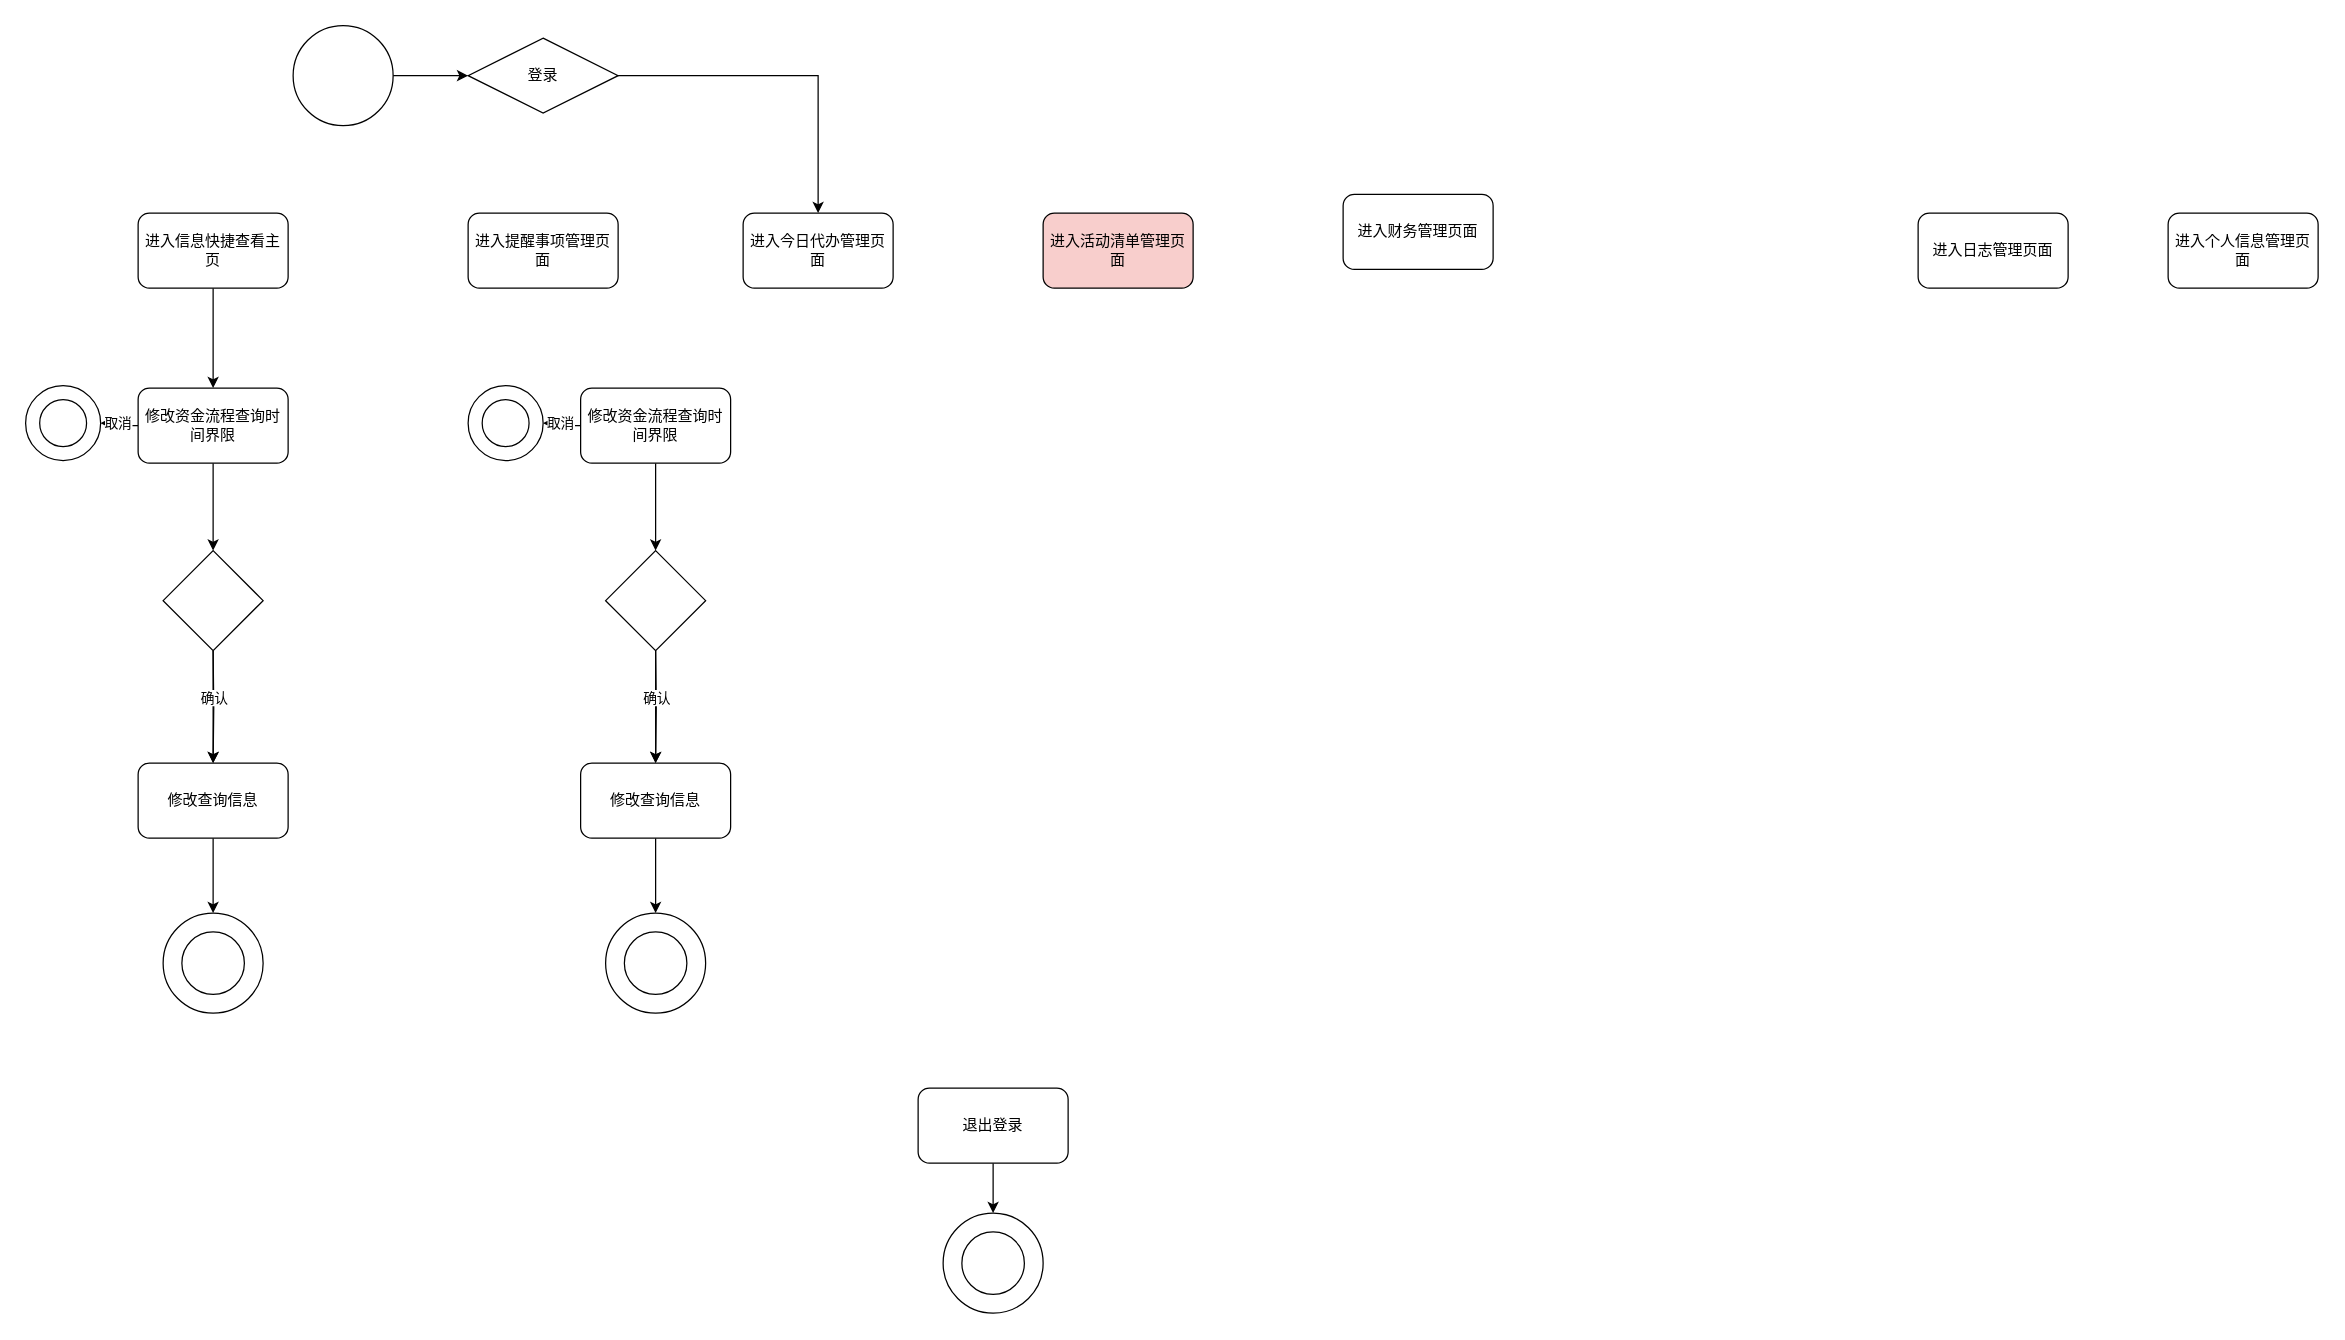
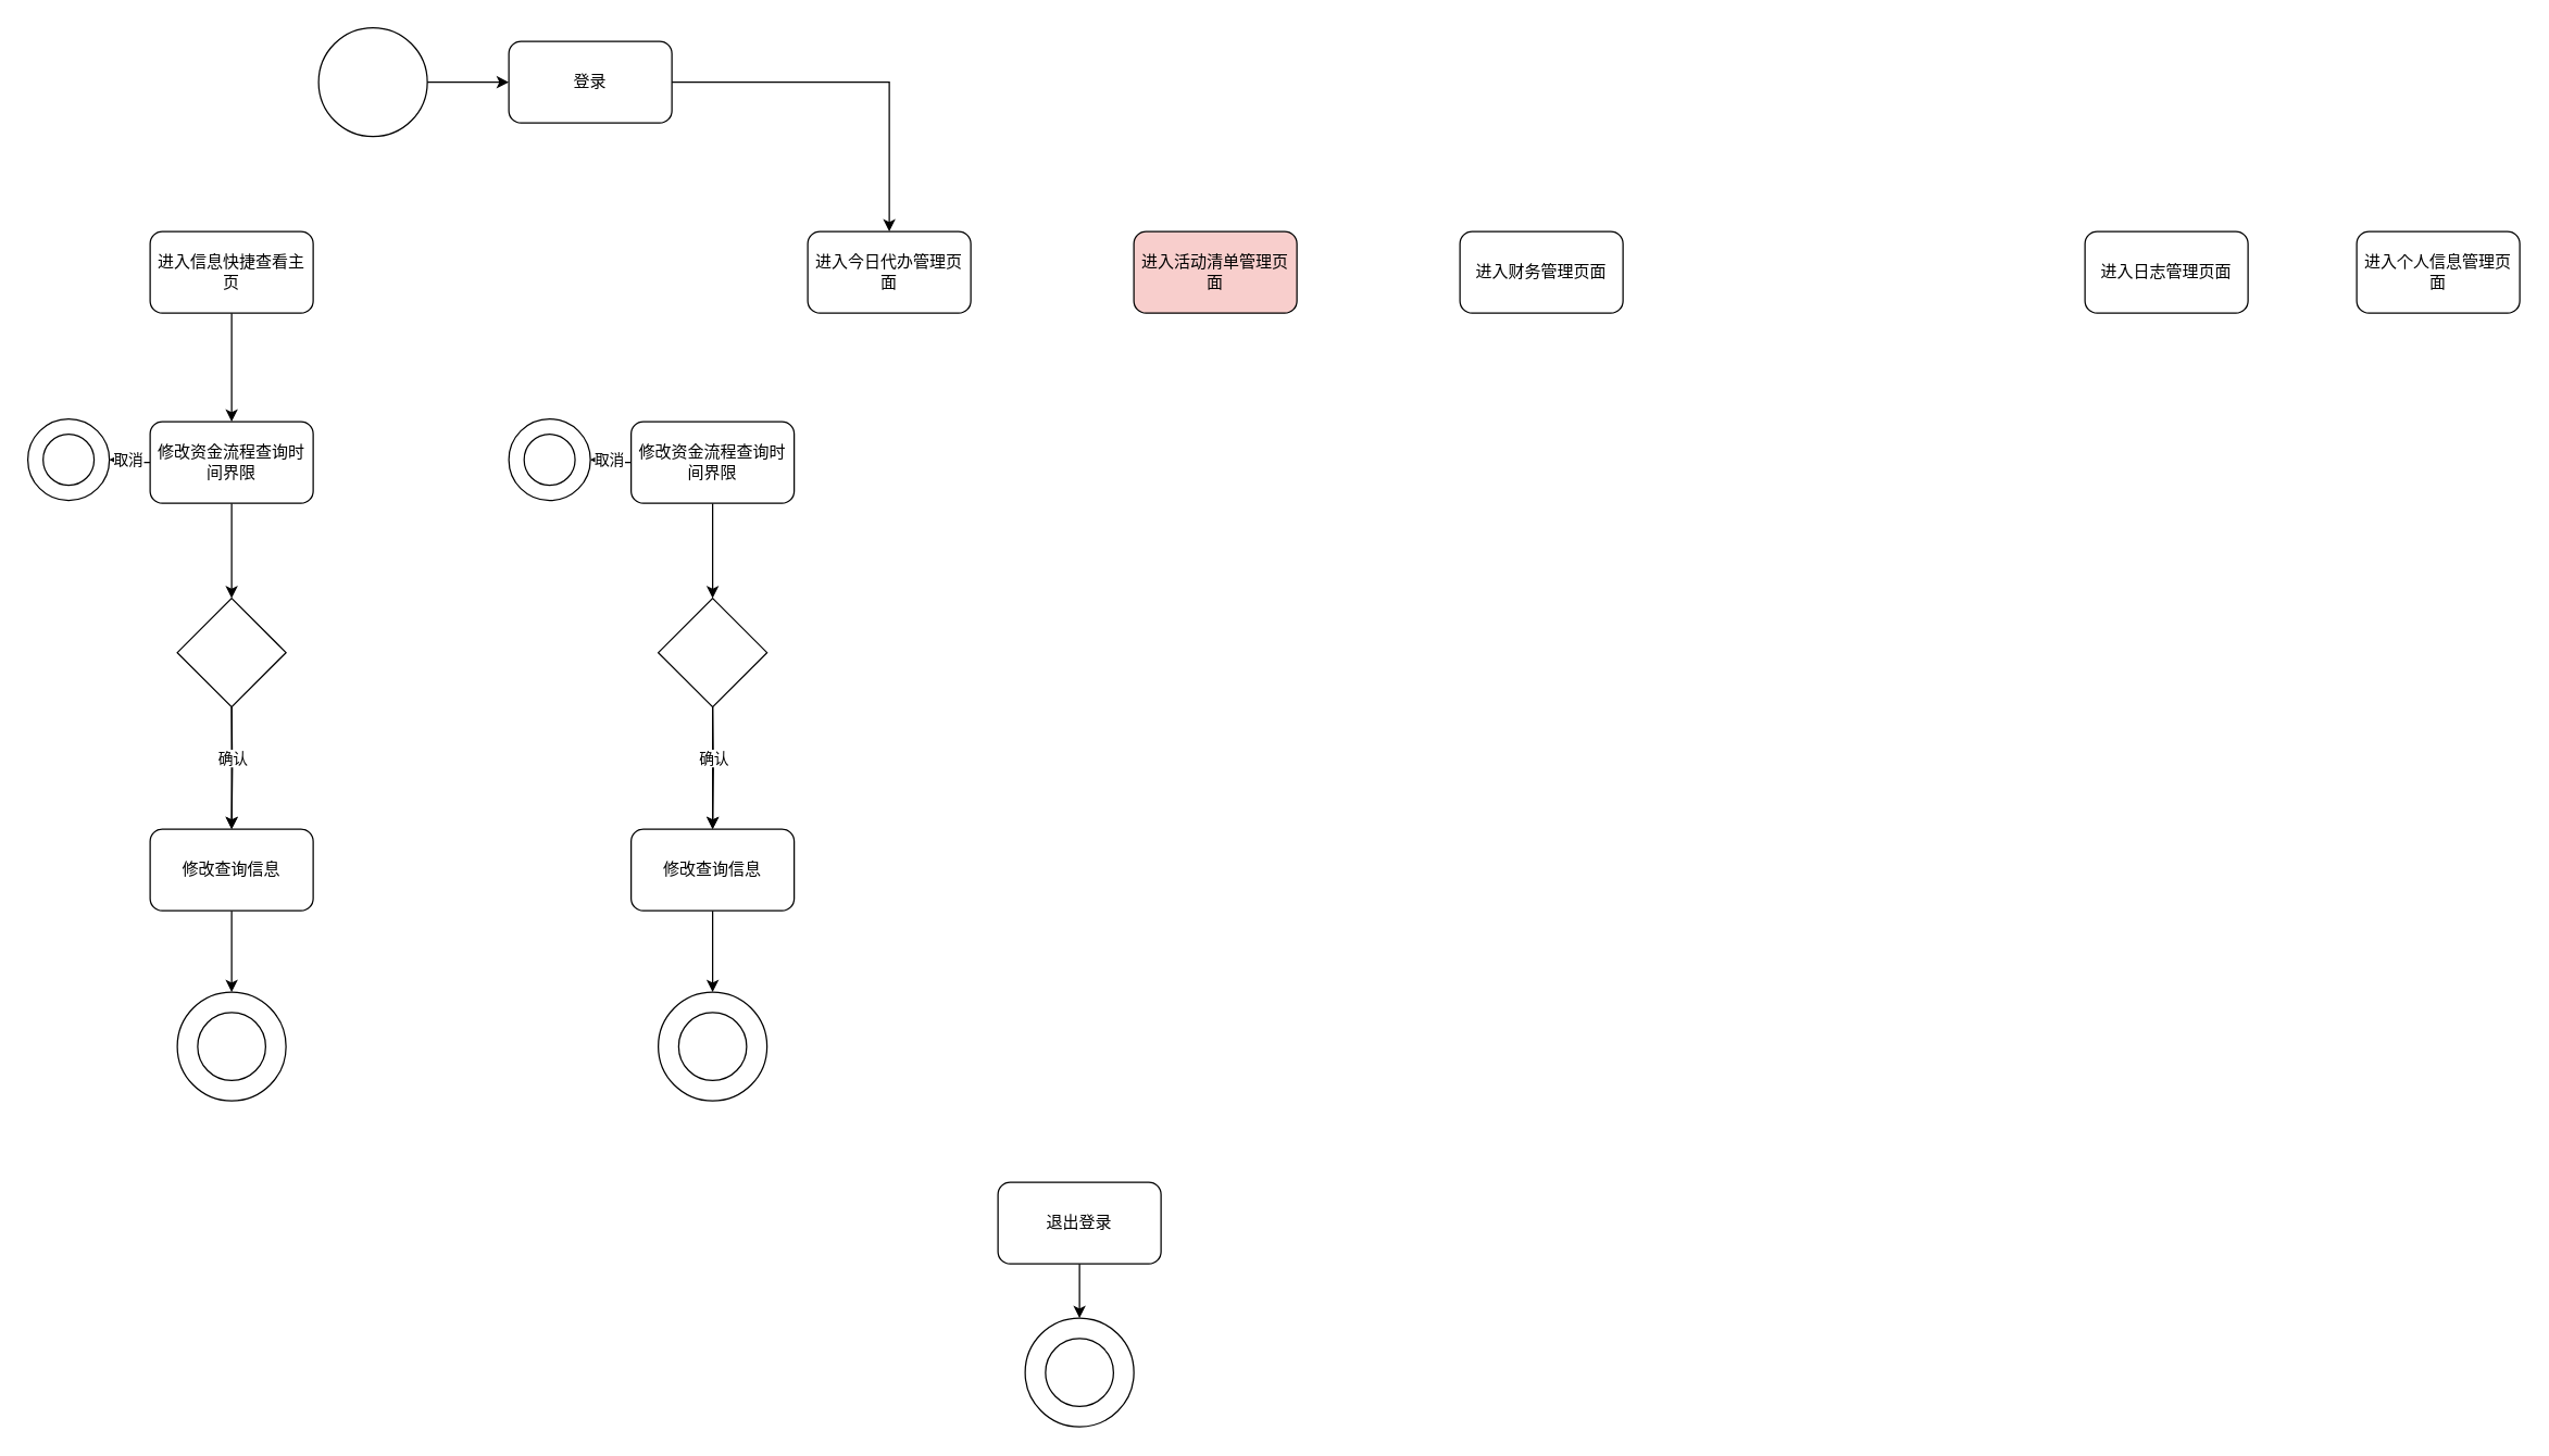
  <mxCell id="0" />
  <mxCell id="1" parent="0" />
  <mxCell id="2" value="&lt;span style=&quot;color: rgb(38, 38, 38); font-family: &amp;quot;Chinese Quote&amp;quot;, -apple-system, BlinkMacSystemFont, &amp;quot;Segoe UI&amp;quot;, Roboto, &amp;quot;PingFang SC&amp;quot;, &amp;quot;Hiragino Sans GB&amp;quot;, &amp;quot;Microsoft YaHei&amp;quot;, &amp;quot;Helvetica Neue&amp;quot;, Helvetica, Arial, sans-serif; font-size: 14px; font-style: normal; font-variant-ligatures: normal; font-variant-caps: normal; font-weight: 400; letter-spacing: normal; orphans: 2; text-align: start; text-indent: 0px; text-transform: none; widows: 2; word-spacing: 0px; -webkit-text-stroke-width: 0px; white-space: normal; text-decoration-thickness: initial; text-decoration-style: initial; text-decoration-color: initial; display: inline !important; float: none;&quot;&gt;&lt;/span&gt;" style="text;whiteSpace=wrap;html=1;" vertex="1" parent="1"><mxGeometry x="664" y="90" width="30" height="20" as="geometry" /></mxCell>
  <mxCell id="3" value="" style="edgeStyle=orthogonalEdgeStyle;rounded=0;orthogonalLoop=1;jettySize=auto;html=1;" edge="1" parent="1" source="4" target="6"><mxGeometry relative="1" as="geometry" /></mxCell>
  <mxCell id="4" value="" style="ellipse;whiteSpace=wrap;html=1;aspect=fixed;" vertex="1" parent="1"><mxGeometry x="234" y="20" width="80" height="80" as="geometry" /></mxCell>
  <mxCell id="5" style="edgeStyle=orthogonalEdgeStyle;rounded=0;orthogonalLoop=1;jettySize=auto;html=1;" edge="1" parent="1" source="6" target="42"><mxGeometry relative="1" as="geometry" /></mxCell>
- <mxCell id="6" value="登录" style="rhombus;whiteSpace=wrap;html=1;" vertex="1" parent="1"><mxGeometry x="374" y="30" width="120" height="60" as="geometry" /></mxCell>
+ <mxCell id="6" value="登录" style="rounded=1;whiteSpace=wrap;html=1;" vertex="1" parent="1"><mxGeometry x="374" y="30" width="120" height="60" as="geometry" /></mxCell>
  <mxCell id="7" value="" style="edgeStyle=orthogonalEdgeStyle;rounded=0;orthogonalLoop=1;jettySize=auto;html=1;" edge="1" parent="1" source="8" target="12"><mxGeometry relative="1" as="geometry" /></mxCell>
  <mxCell id="8" value="进入信息快捷查看主页" style="rounded=1;whiteSpace=wrap;html=1;" vertex="1" parent="1"><mxGeometry x="110" y="170" width="120" height="60" as="geometry" /></mxCell>
  <mxCell id="9" value="" style="edgeStyle=orthogonalEdgeStyle;rounded=0;orthogonalLoop=1;jettySize=auto;html=1;" edge="1" parent="1" source="12" target="14"><mxGeometry relative="1" as="geometry" /></mxCell>
  <mxCell id="10" value="取消" style="edgeLabel;html=1;align=center;verticalAlign=middle;resizable=0;points=[];" vertex="1" connectable="0" parent="9"><mxGeometry x="0.089" y="-3" relative="1" as="geometry"><mxPoint as="offset" /></mxGeometry></mxCell>
  <mxCell id="11" value="" style="edgeStyle=orthogonalEdgeStyle;rounded=0;orthogonalLoop=1;jettySize=auto;html=1;entryX=0.5;entryY=0;entryDx=0;entryDy=0;" edge="1" parent="1" source="12" target="24"><mxGeometry relative="1" as="geometry"><mxPoint x="170" y="440" as="targetPoint" /></mxGeometry></mxCell>
  <mxCell id="12" value="修改资金流程查询时间界限" style="whiteSpace=wrap;html=1;rounded=1;" vertex="1" parent="1"><mxGeometry x="110" y="310" width="120" height="60" as="geometry" /></mxCell>
  <mxCell id="13" value="" style="group" vertex="1" connectable="0" parent="1"><mxGeometry x="20" y="308" width="60" height="60" as="geometry" /></mxCell>
  <mxCell id="14" value="" style="ellipse;whiteSpace=wrap;html=1;rounded=1;" vertex="1" parent="13"><mxGeometry width="60" height="60" as="geometry" /></mxCell>
  <mxCell id="15" value="" style="ellipse;whiteSpace=wrap;html=1;rounded=1;" vertex="1" parent="13"><mxGeometry x="11.25" y="11.25" width="37.5" height="37.5" as="geometry" /></mxCell>
  <mxCell id="16" value="" style="edgeStyle=orthogonalEdgeStyle;rounded=0;orthogonalLoop=1;jettySize=auto;html=1;" edge="1" parent="1" target="18"><mxGeometry relative="1" as="geometry"><mxPoint x="170" y="520" as="sourcePoint" /></mxGeometry></mxCell>
  <mxCell id="17" value="" style="edgeStyle=orthogonalEdgeStyle;rounded=0;orthogonalLoop=1;jettySize=auto;html=1;entryX=0.5;entryY=0;entryDx=0;entryDy=0;" edge="1" parent="1" source="18" target="20"><mxGeometry relative="1" as="geometry" /></mxCell>
  <mxCell id="18" value="修改查询信息" style="whiteSpace=wrap;html=1;rounded=1;" vertex="1" parent="1"><mxGeometry x="110" y="610" width="120" height="60" as="geometry" /></mxCell>
  <mxCell id="19" value="" style="group" vertex="1" connectable="0" parent="1"><mxGeometry x="130" y="730" width="80" height="80" as="geometry" /></mxCell>
  <mxCell id="20" value="" style="ellipse;whiteSpace=wrap;html=1;rounded=1;" vertex="1" parent="19"><mxGeometry width="80" height="80" as="geometry" /></mxCell>
  <mxCell id="21" value="" style="ellipse;whiteSpace=wrap;html=1;rounded=1;" vertex="1" parent="19"><mxGeometry x="15" y="15" width="50" height="50" as="geometry" /></mxCell>
  <mxCell id="22" value="" style="edgeStyle=orthogonalEdgeStyle;rounded=0;orthogonalLoop=1;jettySize=auto;html=1;exitX=0.5;exitY=1;exitDx=0;exitDy=0;" edge="1" parent="1" source="24" target="18"><mxGeometry relative="1" as="geometry" /></mxCell>
  <mxCell id="23" value="确认" style="edgeLabel;html=1;align=center;verticalAlign=middle;resizable=0;points=[];" vertex="1" connectable="0" parent="22"><mxGeometry x="-0.178" relative="1" as="geometry"><mxPoint as="offset" /></mxGeometry></mxCell>
  <mxCell id="24" value="" style="rhombus;whiteSpace=wrap;html=1;" vertex="1" parent="1"><mxGeometry x="130" y="440" width="80" height="80" as="geometry" /></mxCell>
- <mxCell id="25" value="进入提醒事项管理页面" style="rounded=1;whiteSpace=wrap;html=1;" vertex="1" parent="1"><mxGeometry x="374" y="170" width="120" height="60" as="geometry" /></mxCell>
  <mxCell id="26" value="" style="edgeStyle=orthogonalEdgeStyle;rounded=0;orthogonalLoop=1;jettySize=auto;html=1;" edge="1" parent="1" source="29" target="31"><mxGeometry relative="1" as="geometry" /></mxCell>
  <mxCell id="27" value="取消" style="edgeLabel;html=1;align=center;verticalAlign=middle;resizable=0;points=[];" vertex="1" connectable="0" parent="26"><mxGeometry x="0.089" y="-3" relative="1" as="geometry"><mxPoint as="offset" /></mxGeometry></mxCell>
  <mxCell id="28" value="" style="edgeStyle=orthogonalEdgeStyle;rounded=0;orthogonalLoop=1;jettySize=auto;html=1;entryX=0.5;entryY=0;entryDx=0;entryDy=0;" edge="1" parent="1" source="29" target="41"><mxGeometry relative="1" as="geometry"><mxPoint x="524" y="440" as="targetPoint" /></mxGeometry></mxCell>
  <mxCell id="29" value="修改资金流程查询时间界限" style="whiteSpace=wrap;html=1;rounded=1;" vertex="1" parent="1"><mxGeometry x="464" y="310" width="120" height="60" as="geometry" /></mxCell>
  <mxCell id="30" value="" style="group" vertex="1" connectable="0" parent="1"><mxGeometry x="374" y="308" width="60" height="60" as="geometry" /></mxCell>
  <mxCell id="31" value="" style="ellipse;whiteSpace=wrap;html=1;rounded=1;" vertex="1" parent="30"><mxGeometry width="60" height="60" as="geometry" /></mxCell>
  <mxCell id="32" value="" style="ellipse;whiteSpace=wrap;html=1;rounded=1;" vertex="1" parent="30"><mxGeometry x="11.25" y="11.25" width="37.5" height="37.5" as="geometry" /></mxCell>
  <mxCell id="33" value="" style="edgeStyle=orthogonalEdgeStyle;rounded=0;orthogonalLoop=1;jettySize=auto;html=1;" edge="1" parent="1" target="35"><mxGeometry relative="1" as="geometry"><mxPoint x="524" y="520" as="sourcePoint" /></mxGeometry></mxCell>
  <mxCell id="34" value="" style="edgeStyle=orthogonalEdgeStyle;rounded=0;orthogonalLoop=1;jettySize=auto;html=1;entryX=0.5;entryY=0;entryDx=0;entryDy=0;" edge="1" parent="1" source="35" target="37"><mxGeometry relative="1" as="geometry" /></mxCell>
  <mxCell id="35" value="修改查询信息" style="whiteSpace=wrap;html=1;rounded=1;" vertex="1" parent="1"><mxGeometry x="464" y="610" width="120" height="60" as="geometry" /></mxCell>
  <mxCell id="36" value="" style="group" vertex="1" connectable="0" parent="1"><mxGeometry x="484" y="730" width="80" height="80" as="geometry" /></mxCell>
  <mxCell id="37" value="" style="ellipse;whiteSpace=wrap;html=1;rounded=1;" vertex="1" parent="36"><mxGeometry width="80" height="80" as="geometry" /></mxCell>
  <mxCell id="38" value="" style="ellipse;whiteSpace=wrap;html=1;rounded=1;" vertex="1" parent="36"><mxGeometry x="15" y="15" width="50" height="50" as="geometry" /></mxCell>
  <mxCell id="39" value="" style="edgeStyle=orthogonalEdgeStyle;rounded=0;orthogonalLoop=1;jettySize=auto;html=1;exitX=0.5;exitY=1;exitDx=0;exitDy=0;" edge="1" parent="1" source="41" target="35"><mxGeometry relative="1" as="geometry" /></mxCell>
  <mxCell id="40" value="确认" style="edgeLabel;html=1;align=center;verticalAlign=middle;resizable=0;points=[];" vertex="1" connectable="0" parent="39"><mxGeometry x="-0.178" relative="1" as="geometry"><mxPoint as="offset" /></mxGeometry></mxCell>
  <mxCell id="41" value="" style="rhombus;whiteSpace=wrap;html=1;" vertex="1" parent="1"><mxGeometry x="484" y="440" width="80" height="80" as="geometry" /></mxCell>
  <mxCell id="42" value="进入今日代办管理页面" style="rounded=1;whiteSpace=wrap;html=1;" vertex="1" parent="1"><mxGeometry x="594" y="170" width="120" height="60" as="geometry" /></mxCell>
  <mxCell id="43" value="进入活动清单管理页面" style="rounded=1;whiteSpace=wrap;html=1;fillColor=#f8cecc;" vertex="1" parent="1"><mxGeometry x="834" y="170" width="120" height="60" as="geometry" /></mxCell>
- <mxCell id="44" value="进入财务管理页面" style="rounded=1;whiteSpace=wrap;html=1;" vertex="1" parent="1"><mxGeometry x="1074" y="155" width="120" height="60" as="geometry" /></mxCell>
+ <mxCell id="44" value="进入财务管理页面" style="rounded=1;whiteSpace=wrap;html=1;" vertex="1" parent="1"><mxGeometry x="1074" y="170" width="120" height="60" as="geometry" /></mxCell>
  <mxCell id="45" value="进入日志管理页面" style="rounded=1;whiteSpace=wrap;html=1;" vertex="1" parent="1"><mxGeometry x="1534" y="170" width="120" height="60" as="geometry" /></mxCell>
  <mxCell id="46" value="进入个人信息管理页面" style="rounded=1;whiteSpace=wrap;html=1;" vertex="1" parent="1"><mxGeometry x="1734" y="170" width="120" height="60" as="geometry" /></mxCell>
  <mxCell id="47" value="" style="edgeStyle=orthogonalEdgeStyle;rounded=0;orthogonalLoop=1;jettySize=auto;html=1;entryX=0.5;entryY=0;entryDx=0;entryDy=0;" edge="1" parent="1" source="48" target="50"><mxGeometry relative="1" as="geometry" /></mxCell>
  <mxCell id="48" value="退出登录" style="rounded=1;whiteSpace=wrap;html=1;" vertex="1" parent="1"><mxGeometry x="734" y="870" width="120" height="60" as="geometry" /></mxCell>
  <mxCell id="49" value="" style="group" vertex="1" connectable="0" parent="1"><mxGeometry x="754" y="970" width="80" height="80" as="geometry" /></mxCell>
  <mxCell id="50" value="" style="ellipse;whiteSpace=wrap;html=1;rounded=1;" vertex="1" parent="49"><mxGeometry width="80" height="80" as="geometry" /></mxCell>
  <mxCell id="51" value="" style="ellipse;whiteSpace=wrap;html=1;rounded=1;" vertex="1" parent="49"><mxGeometry x="15" y="15" width="50" height="50" as="geometry" /></mxCell>
